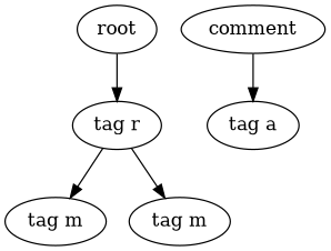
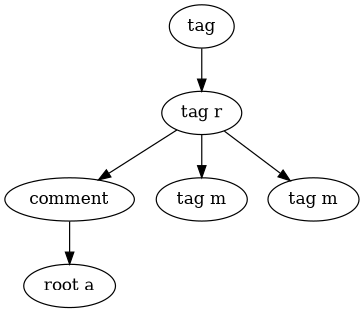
  digraph {
-   n1 [label=root]
+   n1 [label=tag]
    n2 [label="tag r"]
    n3 [label=comment]
    n4 [label="tag m"]
    n5 [label="tag m"]
-   n6 [label="tag a"]
+   n6 [label="root a"]
    n1 -> n2
+   n2 -> n3
    n2 -> n4
    n2 -> n5
    n3 -> n6
  }
